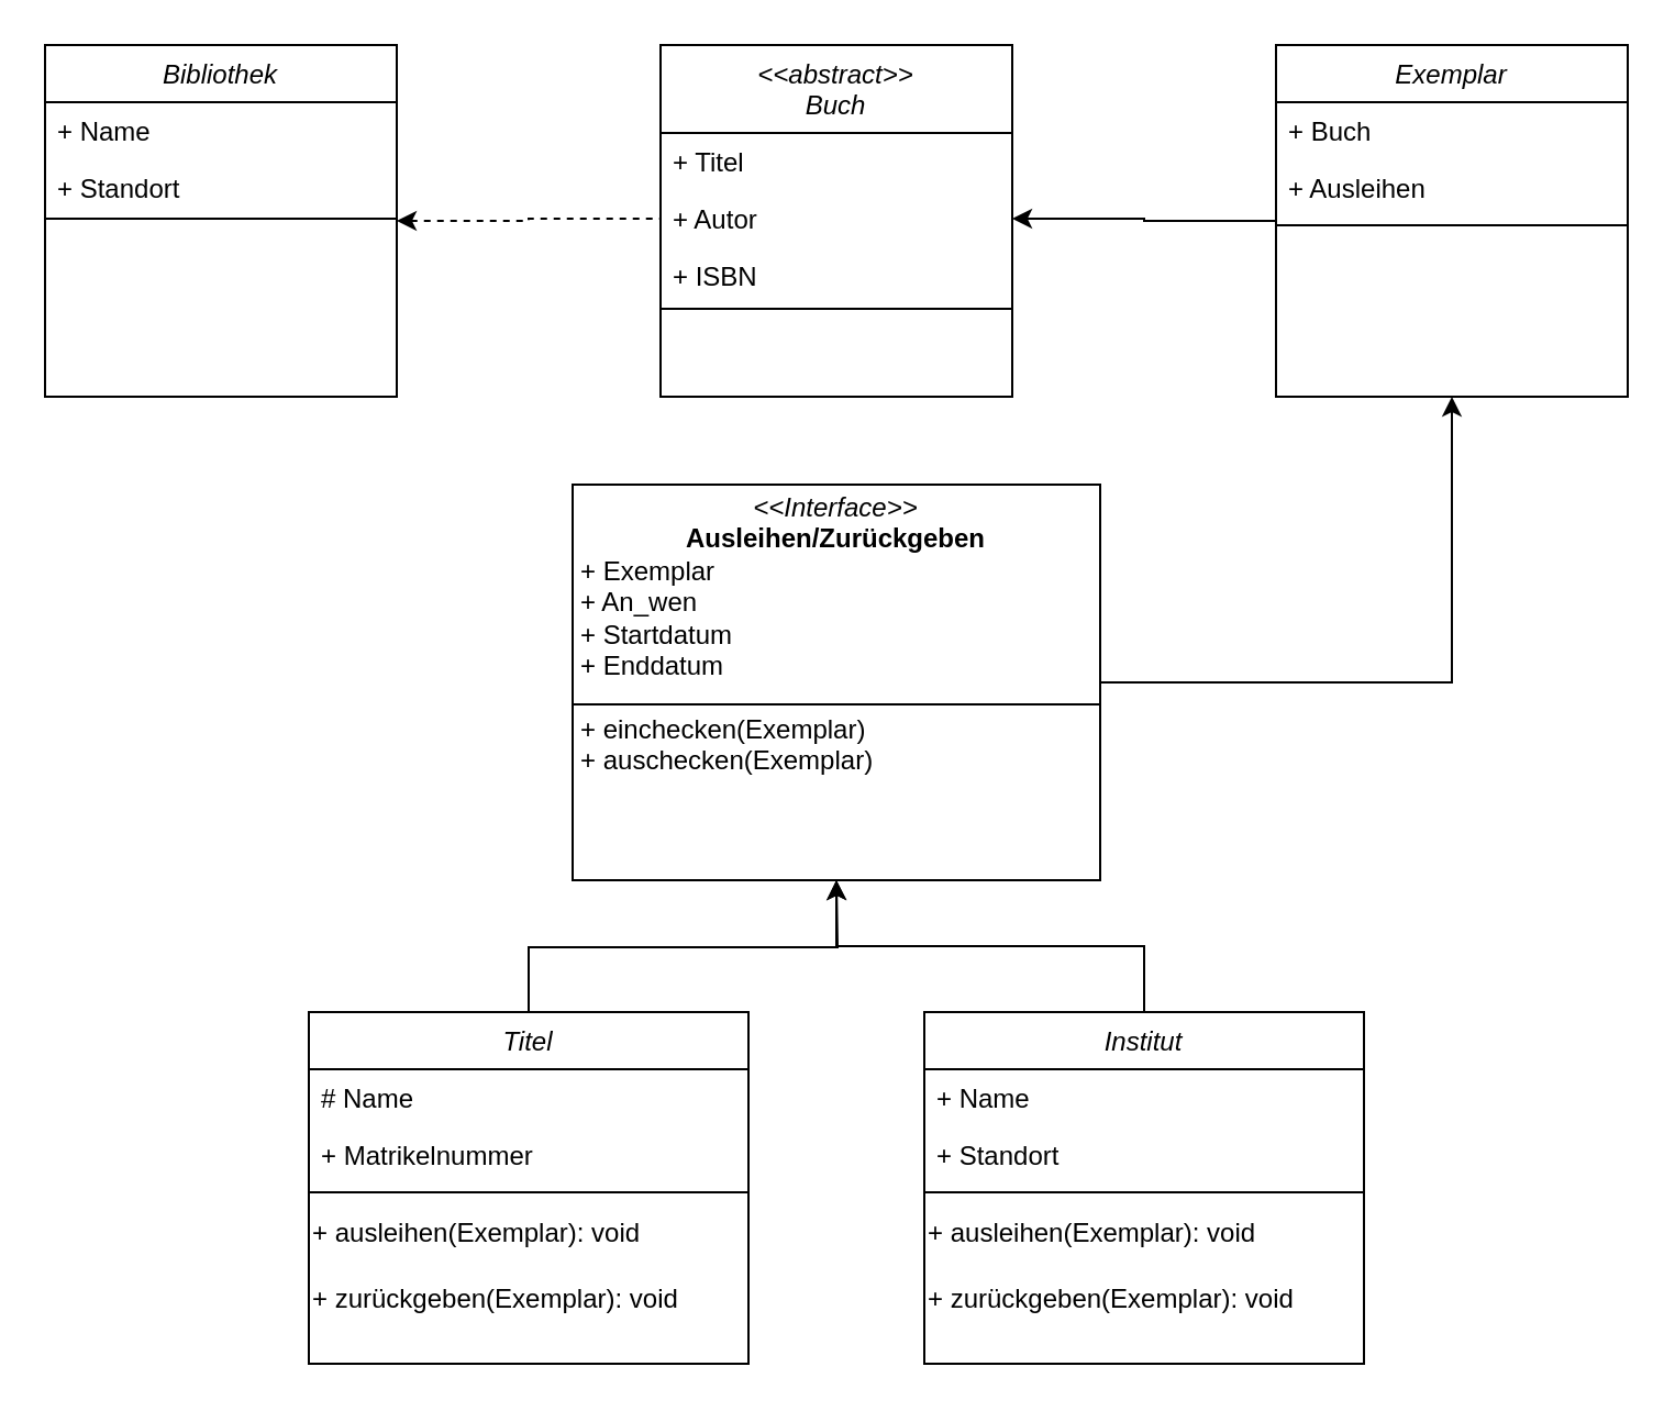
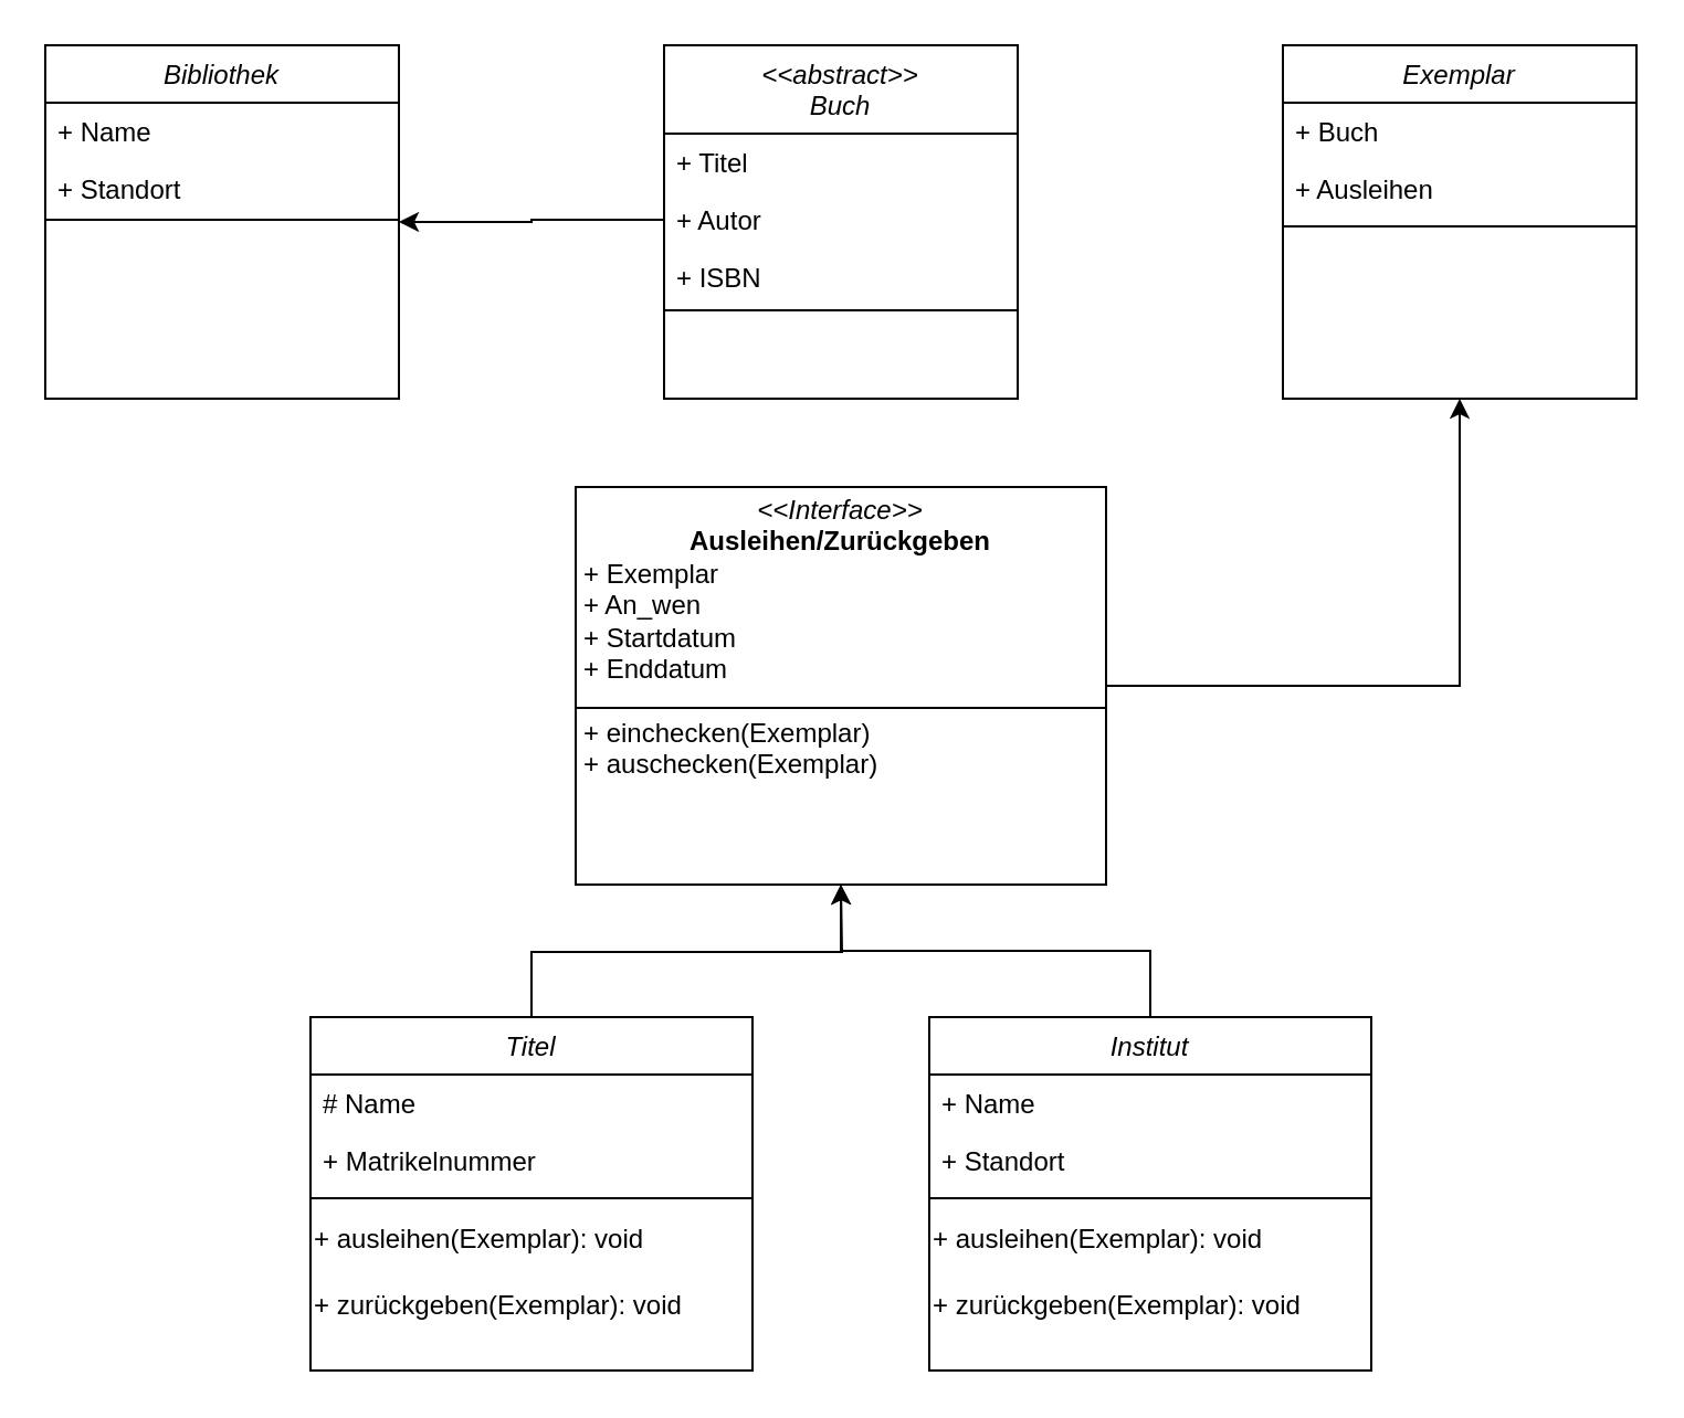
  <mxCell id="0" />
  <mxCell id="1" parent="0" />
  <mxCell id="2" value="Bibliothek" style="swimlane;fontStyle=2;align=center;verticalAlign=top;childLayout=stackLayout;horizontal=1;startSize=26;horizontalStack=0;resizeParent=1;resizeLast=0;collapsible=1;marginBottom=0;rounded=0;shadow=0;strokeWidth=1;" parent="1" vertex="1"><mxGeometry x="20" y="20" width="160" height="160" as="geometry"><mxRectangle x="230" y="140" width="160" height="26" as="alternateBounds" /></mxGeometry></mxCell>
  <mxCell id="3" value="+ Name" style="text;align=left;verticalAlign=top;spacingLeft=4;spacingRight=4;overflow=hidden;rotatable=0;points=[[0,0.5],[1,0.5]];portConstraint=eastwest;" parent="2" vertex="1"><mxGeometry y="26" width="160" height="26" as="geometry" /></mxCell>
  <mxCell id="4" value="+ Standort" style="text;align=left;verticalAlign=top;spacingLeft=4;spacingRight=4;overflow=hidden;rotatable=0;points=[[0,0.5],[1,0.5]];portConstraint=eastwest;rounded=0;shadow=0;html=0;" parent="2" vertex="1"><mxGeometry y="52" width="160" height="26" as="geometry" /></mxCell>
  <mxCell id="5" value="" style="line;html=1;strokeWidth=1;align=left;verticalAlign=middle;spacingTop=-1;spacingLeft=3;spacingRight=3;rotatable=0;labelPosition=right;points=[];portConstraint=eastwest;" parent="2" vertex="1"><mxGeometry y="78" width="160" height="2" as="geometry" /></mxCell>
  <mxCell id="6" value="&lt;&lt;abstract&gt;&gt;&#10;Buch&#10;" style="swimlane;fontStyle=2;align=center;verticalAlign=top;childLayout=stackLayout;horizontal=1;startSize=40;horizontalStack=0;resizeParent=1;resizeLast=0;collapsible=1;marginBottom=0;rounded=0;shadow=0;strokeWidth=1;" parent="1" vertex="1"><mxGeometry x="300" y="20" width="160" height="160" as="geometry"><mxRectangle x="230" y="140" width="160" height="26" as="alternateBounds" /></mxGeometry></mxCell>
  <mxCell id="7" value="+ Titel" style="text;align=left;verticalAlign=top;spacingLeft=4;spacingRight=4;overflow=hidden;rotatable=0;points=[[0,0.5],[1,0.5]];portConstraint=eastwest;" parent="6" vertex="1"><mxGeometry y="40" width="160" height="26" as="geometry" /></mxCell>
  <mxCell id="8" value="+ Autor" style="text;align=left;verticalAlign=top;spacingLeft=4;spacingRight=4;overflow=hidden;rotatable=0;points=[[0,0.5],[1,0.5]];portConstraint=eastwest;rounded=0;shadow=0;html=0;" parent="6" vertex="1"><mxGeometry y="66" width="160" height="26" as="geometry" /></mxCell>
  <mxCell id="9" value="+ ISBN" style="text;align=left;verticalAlign=top;spacingLeft=4;spacingRight=4;overflow=hidden;rotatable=0;points=[[0,0.5],[1,0.5]];portConstraint=eastwest;rounded=0;shadow=0;html=0;" parent="6" vertex="1"><mxGeometry y="92" width="160" height="26" as="geometry" /></mxCell>
- <mxCell id="10" style="edgeStyle=orthogonalEdgeStyle;rounded=0;orthogonalLoop=1;jettySize=auto;html=1;entryX=1;entryY=0.5;entryDx=0;entryDy=0;" parent="1" source="11" target="8" edge="1"><mxGeometry relative="1" as="geometry" /></mxCell>
  <mxCell id="11" value="Exemplar" style="swimlane;fontStyle=2;align=center;verticalAlign=top;childLayout=stackLayout;horizontal=1;startSize=26;horizontalStack=0;resizeParent=1;resizeLast=0;collapsible=1;marginBottom=0;rounded=0;shadow=0;strokeWidth=1;" parent="1" vertex="1"><mxGeometry x="580" y="20" width="160" height="160" as="geometry"><mxRectangle x="230" y="140" width="160" height="26" as="alternateBounds" /></mxGeometry></mxCell>
  <mxCell id="12" value="+ Buch" style="text;align=left;verticalAlign=top;spacingLeft=4;spacingRight=4;overflow=hidden;rotatable=0;points=[[0,0.5],[1,0.5]];portConstraint=eastwest;" parent="11" vertex="1"><mxGeometry y="26" width="160" height="26" as="geometry" /></mxCell>
  <mxCell id="13" value="+ Ausleihen" style="text;align=left;verticalAlign=top;spacingLeft=4;spacingRight=4;overflow=hidden;rotatable=0;points=[[0,0.5],[1,0.5]];portConstraint=eastwest;" parent="11" vertex="1"><mxGeometry y="52" width="160" height="26" as="geometry" /></mxCell>
  <mxCell id="14" value="" style="line;html=1;strokeWidth=1;align=left;verticalAlign=middle;spacingTop=-1;spacingLeft=3;spacingRight=3;rotatable=0;labelPosition=right;points=[];portConstraint=eastwest;" parent="11" vertex="1"><mxGeometry y="78" width="160" height="8" as="geometry" /></mxCell>
  <mxCell id="15" style="edgeStyle=orthogonalEdgeStyle;rounded=0;orthogonalLoop=1;jettySize=auto;html=1;exitX=0.5;exitY=0;exitDx=0;exitDy=0;" parent="1" source="16" edge="1"><mxGeometry relative="1" as="geometry"><mxPoint x="380" y="400" as="targetPoint" /></mxGeometry></mxCell>
  <mxCell id="16" value="Titel" style="swimlane;fontStyle=2;align=center;verticalAlign=top;childLayout=stackLayout;horizontal=1;startSize=26;horizontalStack=0;resizeParent=1;resizeLast=0;collapsible=1;marginBottom=0;rounded=0;shadow=0;strokeWidth=1;" parent="1" vertex="1"><mxGeometry x="140" y="460" width="200" height="160" as="geometry"><mxRectangle x="230" y="140" width="160" height="26" as="alternateBounds" /></mxGeometry></mxCell>
  <mxCell id="17" value="# Name" style="text;align=left;verticalAlign=top;spacingLeft=4;spacingRight=4;overflow=hidden;rotatable=0;points=[[0,0.5],[1,0.5]];portConstraint=eastwest;" parent="16" vertex="1"><mxGeometry y="26" width="200" height="26" as="geometry" /></mxCell>
  <mxCell id="18" value="+ Matrikelnummer" style="text;align=left;verticalAlign=top;spacingLeft=4;spacingRight=4;overflow=hidden;rotatable=0;points=[[0,0.5],[1,0.5]];portConstraint=eastwest;rounded=0;shadow=0;html=0;" parent="16" vertex="1"><mxGeometry y="52" width="200" height="26" as="geometry" /></mxCell>
  <mxCell id="19" value="" style="line;html=1;strokeWidth=1;align=left;verticalAlign=middle;spacingTop=-1;spacingLeft=3;spacingRight=3;rotatable=0;labelPosition=right;points=[];portConstraint=eastwest;" parent="16" vertex="1"><mxGeometry y="78" width="200" height="8" as="geometry" /></mxCell>
  <mxCell id="20" value="+ ausleihen(Exemplar): void" style="text;html=1;align=left;verticalAlign=middle;resizable=0;points=[];autosize=1;strokeColor=none;fillColor=none;" parent="16" vertex="1"><mxGeometry y="86" width="200" height="30" as="geometry" /></mxCell>
  <mxCell id="21" value="+ zurückgeben(Exemplar): void" style="text;html=1;align=left;verticalAlign=middle;resizable=0;points=[];autosize=1;strokeColor=none;fillColor=none;" parent="16" vertex="1"><mxGeometry y="116" width="200" height="30" as="geometry" /></mxCell>
  <mxCell id="22" value="" style="endArrow=none;html=1;rounded=0;exitX=0;exitY=0.75;exitDx=0;exitDy=0;entryX=1;entryY=0.75;entryDx=0;entryDy=0;" parent="1" source="6" target="6" edge="1"><mxGeometry width="50" height="50" relative="1" as="geometry"><mxPoint x="300" y="250" as="sourcePoint" /><mxPoint x="350" y="200" as="targetPoint" /></mxGeometry></mxCell>
  <mxCell id="23" style="edgeStyle=orthogonalEdgeStyle;rounded=0;orthogonalLoop=1;jettySize=auto;html=1;entryX=0.5;entryY=1;entryDx=0;entryDy=0;" parent="1" source="24" target="31" edge="1"><mxGeometry relative="1" as="geometry" /></mxCell>
  <mxCell id="24" value="Institut" style="swimlane;fontStyle=2;align=center;verticalAlign=top;childLayout=stackLayout;horizontal=1;startSize=26;horizontalStack=0;resizeParent=1;resizeLast=0;collapsible=1;marginBottom=0;rounded=0;shadow=0;strokeWidth=1;" parent="1" vertex="1"><mxGeometry x="420" y="460" width="200" height="160" as="geometry"><mxRectangle x="230" y="140" width="160" height="26" as="alternateBounds" /></mxGeometry></mxCell>
  <mxCell id="25" value="+ Name" style="text;align=left;verticalAlign=top;spacingLeft=4;spacingRight=4;overflow=hidden;rotatable=0;points=[[0,0.5],[1,0.5]];portConstraint=eastwest;" parent="24" vertex="1"><mxGeometry y="26" width="200" height="26" as="geometry" /></mxCell>
  <mxCell id="26" value="+ Standort" style="text;align=left;verticalAlign=top;spacingLeft=4;spacingRight=4;overflow=hidden;rotatable=0;points=[[0,0.5],[1,0.5]];portConstraint=eastwest;rounded=0;shadow=0;html=0;" parent="24" vertex="1"><mxGeometry y="52" width="200" height="26" as="geometry" /></mxCell>
  <mxCell id="27" value="" style="line;html=1;strokeWidth=1;align=left;verticalAlign=middle;spacingTop=-1;spacingLeft=3;spacingRight=3;rotatable=0;labelPosition=right;points=[];portConstraint=eastwest;" parent="24" vertex="1"><mxGeometry y="78" width="200" height="8" as="geometry" /></mxCell>
  <mxCell id="28" value="+ ausleihen(Exemplar): void" style="text;html=1;align=left;verticalAlign=middle;resizable=0;points=[];autosize=1;strokeColor=none;fillColor=none;" parent="24" vertex="1"><mxGeometry y="86" width="200" height="30" as="geometry" /></mxCell>
  <mxCell id="29" value="+ zurückgeben(Exemplar): void" style="text;html=1;align=left;verticalAlign=middle;resizable=0;points=[];autosize=1;strokeColor=none;fillColor=none;" parent="24" vertex="1"><mxGeometry y="116" width="200" height="30" as="geometry" /></mxCell>
  <mxCell id="30" style="edgeStyle=orthogonalEdgeStyle;rounded=0;orthogonalLoop=1;jettySize=auto;html=1;entryX=0.5;entryY=1;entryDx=0;entryDy=0;" parent="1" source="31" target="11" edge="1"><mxGeometry relative="1" as="geometry" /></mxCell>
  <mxCell id="31" value="&lt;p style=&quot;margin:0px;margin-top:4px;text-align:center;&quot;&gt;&lt;i&gt;&amp;lt;&amp;lt;Interface&amp;gt;&amp;gt;&lt;/i&gt;&lt;br&gt;&lt;b&gt;Ausleihen/Zurückgeben&lt;/b&gt;&lt;/p&gt;&lt;p style=&quot;margin:0px;margin-left:4px;&quot;&gt;+ Exemplar&lt;br&gt;+ An_wen&lt;/p&gt;&lt;p style=&quot;margin:0px;margin-left:4px;&quot;&gt;+ Startdatum&lt;/p&gt;&lt;p style=&quot;margin:0px;margin-left:4px;&quot;&gt;+ Enddatum&lt;/p&gt;&lt;p style=&quot;margin:0px;margin-left:4px;&quot;&gt;&lt;span style=&quot;background-color: initial;&quot;&gt;&lt;br&gt;&lt;/span&gt;&lt;/p&gt;&lt;p style=&quot;margin:0px;margin-left:4px;&quot;&gt;&lt;span style=&quot;background-color: initial;&quot;&gt;+ einchecken(Exemplar)&lt;/span&gt;&lt;/p&gt;&lt;p style=&quot;margin:0px;margin-left:4px;&quot;&gt;+ auschecken(Exemplar)&lt;/p&gt;" style="verticalAlign=top;align=left;overflow=fill;html=1;whiteSpace=wrap;" parent="1" vertex="1"><mxGeometry x="260" y="220" width="240" height="180" as="geometry" /></mxCell>
- <mxCell id="32" style="edgeStyle=orthogonalEdgeStyle;rounded=0;orthogonalLoop=1;jettySize=auto;html=1;entryX=0;entryY=0.5;entryDx=0;entryDy=0;startArrow=classic;startFill=1;endArrow=none;endFill=0;dashed=1;" parent="1" source="2" target="8" edge="1"><mxGeometry relative="1" as="geometry" /></mxCell>
+ <mxCell id="32" style="edgeStyle=orthogonalEdgeStyle;rounded=0;orthogonalLoop=1;jettySize=auto;html=1;entryX=0;entryY=0.5;entryDx=0;entryDy=0;startArrow=classic;startFill=1;endArrow=none;endFill=0;" parent="1" source="2" target="8" edge="1"><mxGeometry relative="1" as="geometry" /></mxCell>
  <mxCell id="33" value="" style="endArrow=none;html=1;rounded=0;entryX=0;entryY=0.75;entryDx=0;entryDy=0;exitX=1;exitY=0.75;exitDx=0;exitDy=0;" parent="1" edge="1"><mxGeometry width="50" height="50" relative="1" as="geometry"><mxPoint x="500" y="320" as="sourcePoint" /><mxPoint x="260" y="320" as="targetPoint" /></mxGeometry></mxCell>
